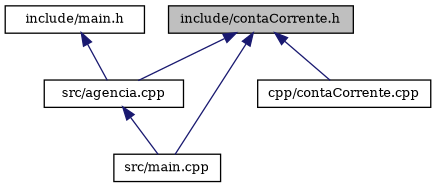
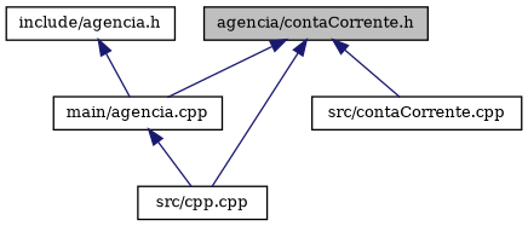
  digraph {
    fontname="DejaVu Serif"
    node [color=black fillcolor=white fontname="DejaVu Serif" fontsize=10 shape=record style=filled]
    edge [color=midnightblue dir=back fontname="DejaVu Serif" fontsize=10 labelfontname=Helvetica labelfontsize=10 style=solid]
-   n1 [fillcolor=grey75 fontcolor=black height=0.2 label="include/contaCorrente.h" width=0.4]
-   n2 [height=0.2 label="src/agencia.cpp" width=0.4]
-   n3 [height=0.2 label="src/main.cpp" width=0.4]
-   n4 [height=0.2 label="cpp/contaCorrente.cpp" width=0.4]
-   n5 [height=0.2 label="include/main.h" width=0.4]
+   n1 [fillcolor=grey75 fontcolor=black height=0.2 label="agencia/contaCorrente.h" width=0.4]
+   n2 [height=0.2 label="main/agencia.cpp" width=0.4]
+   n3 [height=0.2 label="src/cpp.cpp" width=0.4]
+   n4 [height=0.2 label="src/contaCorrente.cpp" width=0.4]
+   n5 [height=0.2 label="include/agencia.h" width=0.4]
    n1 -> n2
    n1 -> n3
    n1 -> n4
    n2 -> n3
    n5 -> n2
  }
